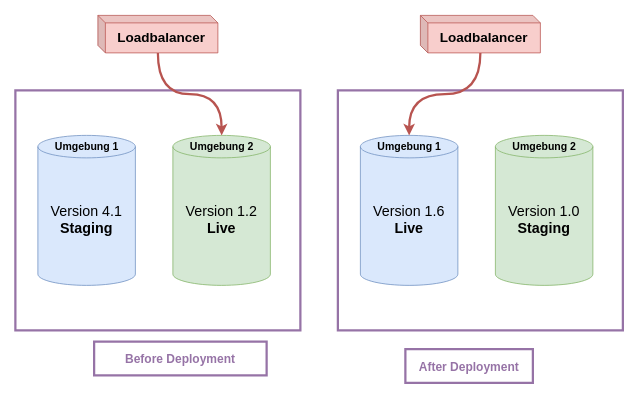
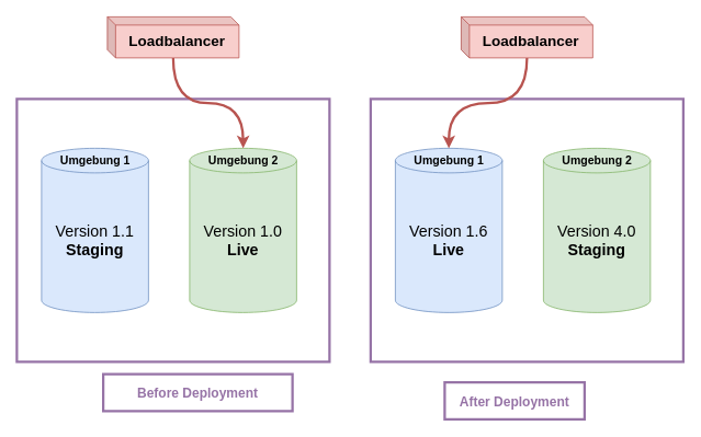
  <mxCell id="0" />
  <mxCell id="1" parent="0" />
  <mxCell id="2" value="" style="rounded=0;whiteSpace=wrap;html=1;fillColor=none;strokeWidth=3;strokeColor=#9673a6;" vertex="1" parent="1"><mxGeometry x="20" y="120" width="380" height="320" as="geometry" /></mxCell>
- <mxCell id="3" value="&lt;font style=&quot;font-size: 19px;&quot;&gt;Version 4.1&lt;br&gt;&lt;b&gt;Staging&lt;/b&gt;&lt;/font&gt;" style="shape=cylinder3;whiteSpace=wrap;html=1;boundedLbl=1;backgroundOutline=1;size=15;fillColor=#dae8fc;strokeColor=#6c8ebf;" vertex="1" parent="1"><mxGeometry x="50" y="180" width="130" height="200" as="geometry" /></mxCell>
+ <mxCell id="3" value="&lt;font style=&quot;font-size: 19px;&quot;&gt;Version 1.1&lt;br&gt;&lt;b&gt;Staging&lt;/b&gt;&lt;/font&gt;" style="shape=cylinder3;whiteSpace=wrap;html=1;boundedLbl=1;backgroundOutline=1;size=15;fillColor=#dae8fc;strokeColor=#6c8ebf;" vertex="1" parent="1"><mxGeometry x="50" y="180" width="130" height="200" as="geometry" /></mxCell>
  <mxCell id="4" value="&lt;b&gt;&lt;font style=&quot;font-size: 14px;&quot;&gt;Umgebung 1&lt;/font&gt;&lt;/b&gt;" style="text;html=1;align=center;verticalAlign=middle;resizable=0;points=[];autosize=1;strokeColor=none;fillColor=none;" vertex="1" parent="1"><mxGeometry x="60" y="180" width="110" height="30" as="geometry" /></mxCell>
- <mxCell id="5" value="&lt;font style=&quot;font-size: 19px;&quot;&gt;Version 1.2&lt;br&gt;&lt;b&gt;Live&lt;/b&gt;&lt;/font&gt;" style="shape=cylinder3;whiteSpace=wrap;html=1;boundedLbl=1;backgroundOutline=1;size=15;fillColor=#d5e8d4;strokeColor=#82b366;" vertex="1" parent="1"><mxGeometry x="230" y="180" width="130" height="200" as="geometry" /></mxCell>
+ <mxCell id="5" value="&lt;font style=&quot;font-size: 19px;&quot;&gt;Version 1.0&lt;br&gt;&lt;b&gt;Live&lt;/b&gt;&lt;/font&gt;" style="shape=cylinder3;whiteSpace=wrap;html=1;boundedLbl=1;backgroundOutline=1;size=15;fillColor=#d5e8d4;strokeColor=#82b366;" vertex="1" parent="1"><mxGeometry x="230" y="180" width="130" height="200" as="geometry" /></mxCell>
  <mxCell id="6" value="&lt;b&gt;&lt;font style=&quot;font-size: 14px;&quot;&gt;Umgebung 2&lt;/font&gt;&lt;/b&gt;" style="text;html=1;align=center;verticalAlign=middle;resizable=0;points=[];autosize=1;strokeColor=none;fillColor=none;" vertex="1" parent="1"><mxGeometry x="240" y="180" width="110" height="30" as="geometry" /></mxCell>
  <mxCell id="7" style="edgeStyle=orthogonalEdgeStyle;orthogonalLoop=1;jettySize=auto;html=1;curved=1;fillColor=#f8cecc;strokeColor=#b85450;strokeWidth=3;" edge="1" parent="1" source="8" target="6"><mxGeometry relative="1" as="geometry" /></mxCell>
  <mxCell id="8" value="&lt;b&gt;&lt;font style=&quot;font-size: 18px;&quot;&gt;Loadbalancer&lt;/font&gt;&lt;/b&gt;" style="shape=cube;whiteSpace=wrap;html=1;boundedLbl=1;backgroundOutline=1;darkOpacity=0.05;darkOpacity2=0.1;size=10;fillColor=#f8cecc;strokeColor=#b85450;" vertex="1" parent="1"><mxGeometry x="130" y="20" width="160" height="50" as="geometry" /></mxCell>
  <mxCell id="9" value="" style="rounded=0;whiteSpace=wrap;html=1;fillColor=none;strokeWidth=3;strokeColor=#9673a6;" vertex="1" parent="1"><mxGeometry x="450" y="120" width="380" height="320" as="geometry" /></mxCell>
  <mxCell id="10" value="&lt;font style=&quot;font-size: 19px;&quot;&gt;Version 1.6&lt;br&gt;&lt;b&gt;Live&lt;/b&gt;&lt;br&gt;&lt;/font&gt;" style="shape=cylinder3;whiteSpace=wrap;html=1;boundedLbl=1;backgroundOutline=1;size=15;fillColor=#dae8fc;strokeColor=#6c8ebf;" vertex="1" parent="1"><mxGeometry x="480" y="180" width="130" height="200" as="geometry" /></mxCell>
  <mxCell id="11" value="&lt;b&gt;&lt;font style=&quot;font-size: 14px;&quot;&gt;Umgebung 1&lt;/font&gt;&lt;/b&gt;" style="text;html=1;align=center;verticalAlign=middle;resizable=0;points=[];autosize=1;strokeColor=none;fillColor=none;" vertex="1" parent="1"><mxGeometry x="490" y="180" width="110" height="30" as="geometry" /></mxCell>
- <mxCell id="12" value="&lt;font style=&quot;font-size: 19px;&quot;&gt;Version 1.0&lt;br&gt;&lt;b&gt;Staging&lt;/b&gt;&lt;/font&gt;" style="shape=cylinder3;whiteSpace=wrap;html=1;boundedLbl=1;backgroundOutline=1;size=15;fillColor=#d5e8d4;strokeColor=#82b366;" vertex="1" parent="1"><mxGeometry x="660" y="180" width="130" height="200" as="geometry" /></mxCell>
+ <mxCell id="12" value="&lt;font style=&quot;font-size: 19px;&quot;&gt;Version 4.0&lt;br&gt;&lt;b&gt;Staging&lt;/b&gt;&lt;/font&gt;" style="shape=cylinder3;whiteSpace=wrap;html=1;boundedLbl=1;backgroundOutline=1;size=15;fillColor=#d5e8d4;strokeColor=#82b366;" vertex="1" parent="1"><mxGeometry x="660" y="180" width="130" height="200" as="geometry" /></mxCell>
  <mxCell id="13" value="&lt;b&gt;&lt;font style=&quot;font-size: 14px;&quot;&gt;Umgebung 2&lt;/font&gt;&lt;/b&gt;" style="text;html=1;align=center;verticalAlign=middle;resizable=0;points=[];autosize=1;strokeColor=none;fillColor=none;" vertex="1" parent="1"><mxGeometry x="670" y="180" width="110" height="30" as="geometry" /></mxCell>
  <mxCell id="14" style="edgeStyle=orthogonalEdgeStyle;orthogonalLoop=1;jettySize=auto;html=1;curved=1;fillColor=#f8cecc;strokeColor=#b85450;strokeWidth=3;" edge="1" parent="1" source="15" target="11"><mxGeometry relative="1" as="geometry" /></mxCell>
  <mxCell id="15" value="&lt;b&gt;&lt;font style=&quot;font-size: 18px;&quot;&gt;Loadbalancer&lt;/font&gt;&lt;/b&gt;" style="shape=cube;whiteSpace=wrap;html=1;boundedLbl=1;backgroundOutline=1;darkOpacity=0.05;darkOpacity2=0.1;size=10;fillColor=#f8cecc;strokeColor=#b85450;" vertex="1" parent="1"><mxGeometry x="560" y="20" width="160" height="50" as="geometry" /></mxCell>
  <mxCell id="16" value="&lt;b&gt;&lt;font color=&quot;#9673a6&quot; style=&quot;font-size: 16px;&quot;&gt;Before Deployment&lt;/font&gt;&lt;/b&gt;" style="rounded=0;whiteSpace=wrap;html=1;fillColor=none;strokeColor=#9673a6;strokeWidth=3;" vertex="1" parent="1"><mxGeometry x="125" y="455" width="230" height="45" as="geometry" /></mxCell>
  <mxCell id="17" value="&lt;b&gt;&lt;font color=&quot;#9673a6&quot; style=&quot;font-size: 16px;&quot;&gt;After Deployment&lt;/font&gt;&lt;/b&gt;" style="rounded=0;whiteSpace=wrap;html=1;fillColor=none;strokeColor=#9673a6;strokeWidth=3;" vertex="1" parent="1"><mxGeometry x="540" y="465" width="170" height="45" as="geometry" /></mxCell>
